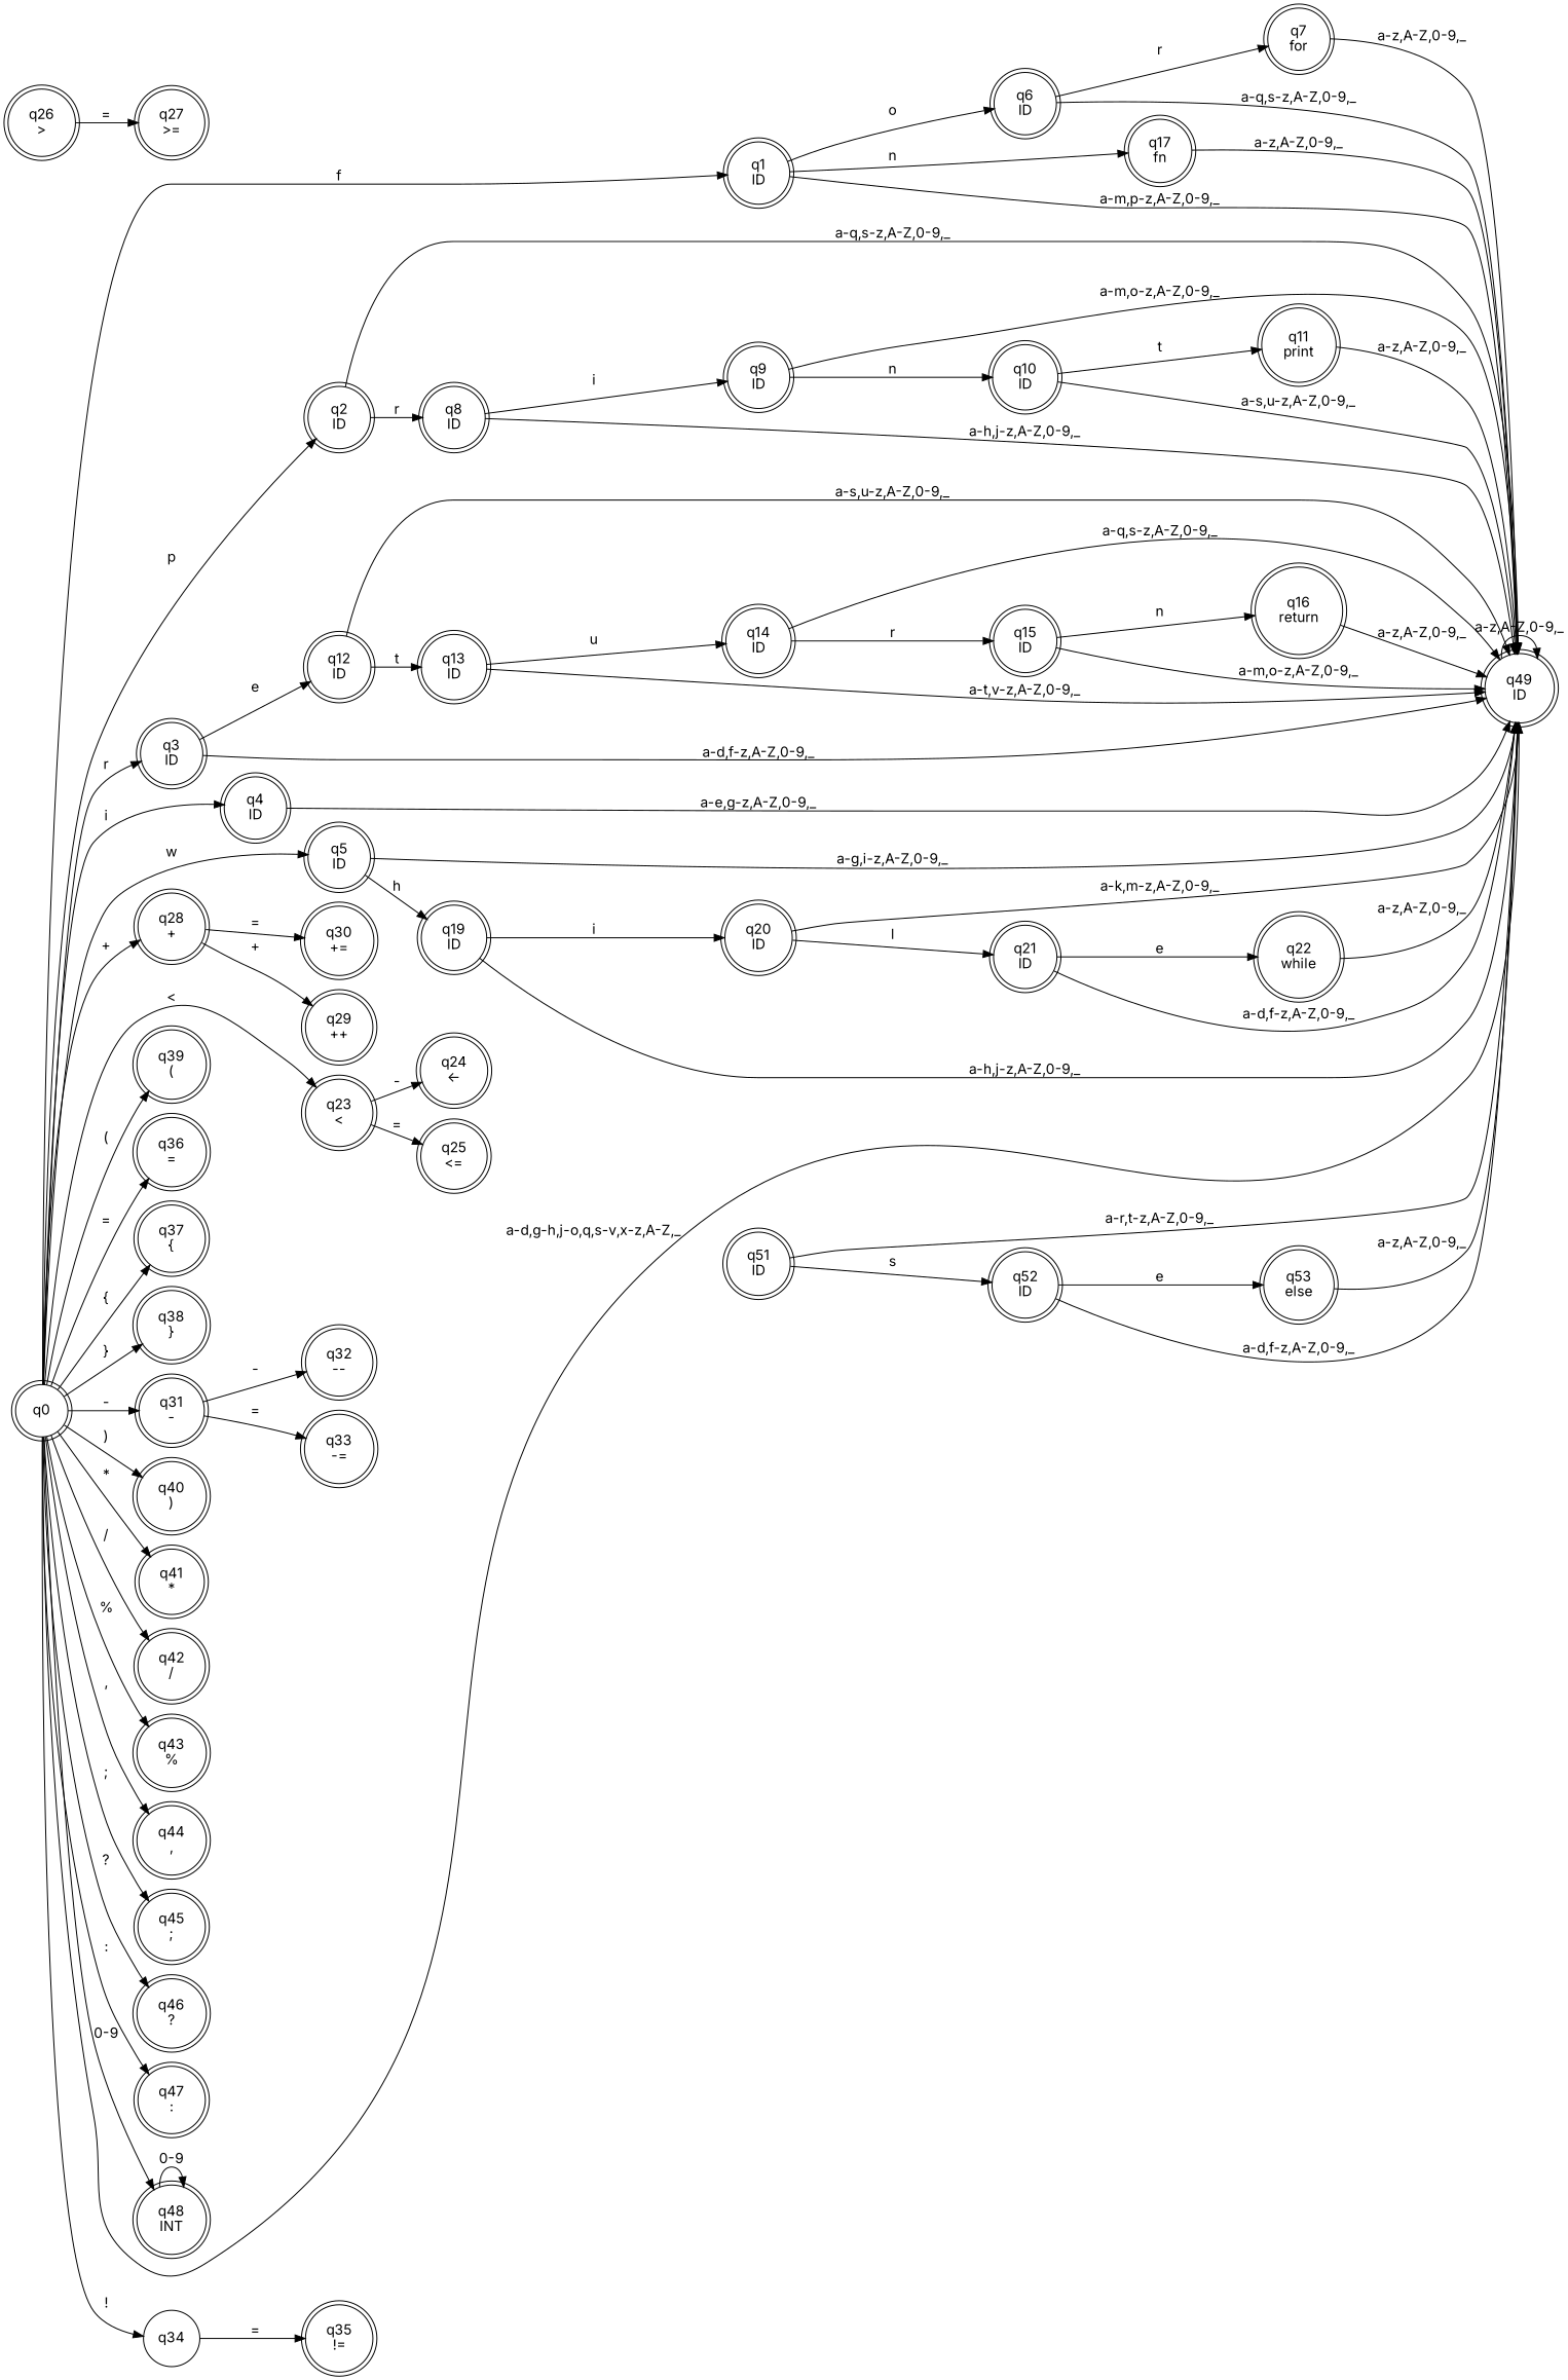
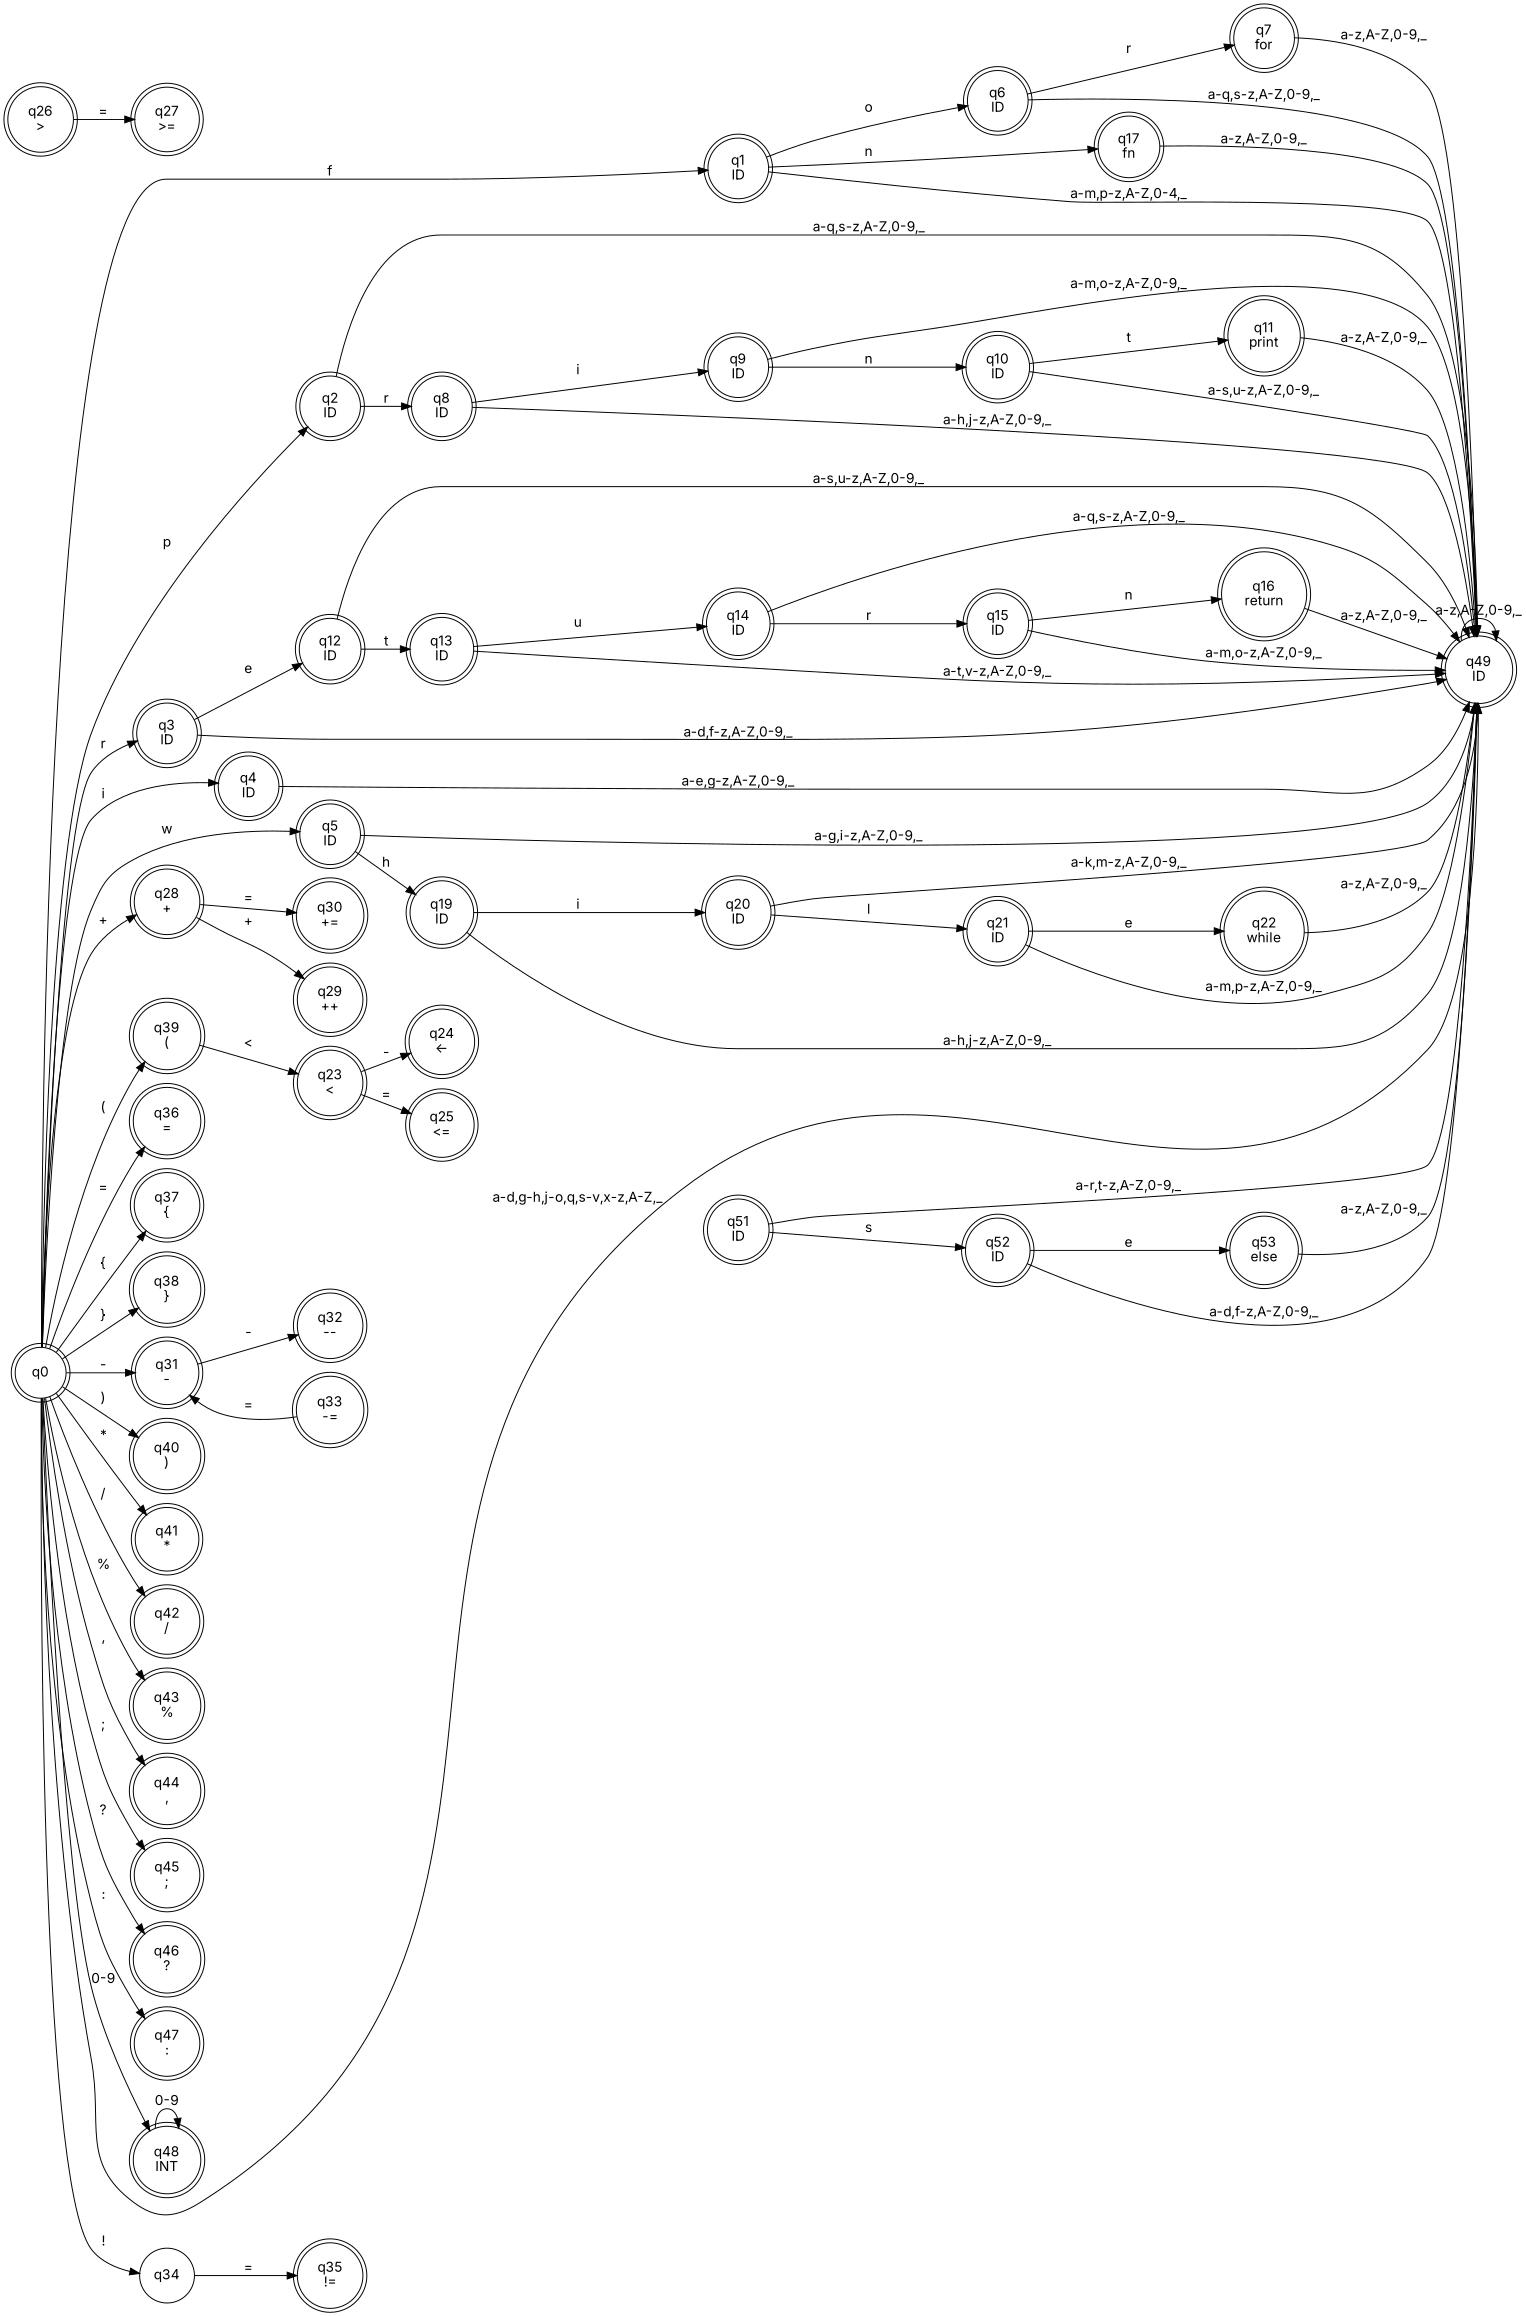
  digraph {
    fontname=Inter
    rankdir=LR
    node [fontname=Inter shape=doublecircle]
    edge [fontname=Inter]
    q0
    "q1\nID"
    "q2\nID"
    "q3\nID"
    "q4\nID"
    "q5\nID"
    "q23\n<"
    "q28\n+"
    "q31\n-"
    "q36\n="
    "q37\n{"
    "q38\n}"
    "q39\n("
    "q40\n)"
    "q41\n*"
    "q42\n/"
    "q43\n%"
    "q44\n,"
    "q45\n;"
    "q46\n?"
    "q47\n:"
    "q48\nINT"
    "q49\nID"
    q34 [shape=circle]
    "q6\nID"
    "q17\nfn"
    "q8\nID"
    "q12\nID"
    "q19\nID"
    "q24\n<-"
    "q25\n<="
    "q26\n>"
    "q27\n>="
    "q29\n++"
    "q30\n+="
    "q32\n--"
    "q33\n-="
    "q35\n!="
    "q7\nfor"
    "q9\nID"
    "q13\nID"
    "q20\nID"
    "q10\nID"
    "q11\nprint"
    "q14\nID"
    "q15\nID"
    "q16\nreturn"
    "q21\nID"
    "q22\nwhile"
    "q51\nID"
    "q52\nID"
    "q53\nelse"
    q0 -> "q1\nID" [label=f]
    q0 -> "q2\nID" [label=p]
    q0 -> "q3\nID" [label=r]
    q0 -> "q4\nID" [label=i]
    q0 -> "q5\nID" [label=w]
-   q0 -> "q23\n<" [label="<"]
+   "q39\n(" -> "q23\n<" [label="<"]
    q0 -> "q28\n+" [label="+"]
    q0 -> "q31\n-" [label="-"]
    q0 -> "q36\n=" [label="="]
    q0 -> "q37\n{" [label="{"]
    q0 -> "q38\n}" [label="}"]
    q0 -> "q39\n(" [label="("]
    q0 -> "q40\n)" [label=")"]
    q0 -> "q41\n*" [label="*"]
    q0 -> "q42\n/" [label="/"]
    q0 -> "q43\n%" [label="%"]
    q0 -> "q44\n," [label=","]
    q0 -> "q45\n;" [label=";"]
    q0 -> "q46\n?" [label="?"]
    q0 -> "q47\n:" [label=":"]
    q0 -> "q48\nINT" [label="0-9"]
    q0 -> "q49\nID" [label="a-d,g-h,j-o,q,s-v,x-z,A-Z,_"]
    q0 -> q34 [label="!"]
-   "q1\nID" -> "q49\nID" [label="a-m,p-z,A-Z,0-9,_"]
+   "q1\nID" -> "q49\nID" [label="a-m,p-z,A-Z,0-4,_"]
    "q1\nID" -> "q6\nID" [label=o]
    "q1\nID" -> "q17\nfn" [label=n]
    "q2\nID" -> "q49\nID" [label="a-q,s-z,A-Z,0-9,_"]
    "q2\nID" -> "q8\nID" [label=r]
    "q3\nID" -> "q49\nID" [label="a-d,f-z,A-Z,0-9,_"]
    "q3\nID" -> "q12\nID" [label=e]
    "q4\nID" -> "q49\nID" [label="a-e,g-z,A-Z,0-9,_"]
    "q5\nID" -> "q49\nID" [label="a-g,i-z,A-Z,0-9,_"]
    "q5\nID" -> "q19\nID" [label=h]
    "q23\n<" -> "q24\n<-" [label="-"]
    "q23\n<" -> "q25\n<=" [label="="]
    "q28\n+" -> "q29\n++" [label="+"]
    "q28\n+" -> "q30\n+=" [label="="]
    "q31\n-" -> "q32\n--" [label="-"]
-   "q31\n-" -> "q33\n-=" [label="="]
+   "q33\n-=" -> "q31\n-" [label="="]
    "q48\nINT" -> "q48\nINT" [label="0-9"]
    "q49\nID" -> "q49\nID" [label="a-z,A-Z,0-9,_"]
    q34 -> "q35\n!=" [label="="]
    "q6\nID" -> "q49\nID" [label="a-q,s-z,A-Z,0-9,_"]
    "q6\nID" -> "q7\nfor" [label=r]
    "q17\nfn" -> "q49\nID" [label="a-z,A-Z,0-9,_"]
    "q8\nID" -> "q49\nID" [label="a-h,j-z,A-Z,0-9,_"]
    "q8\nID" -> "q9\nID" [label=i]
    "q12\nID" -> "q49\nID" [label="a-s,u-z,A-Z,0-9,_"]
    "q12\nID" -> "q13\nID" [label=t]
    "q19\nID" -> "q49\nID" [label="a-h,j-z,A-Z,0-9,_"]
    "q19\nID" -> "q20\nID" [label=i]
    "q26\n>" -> "q27\n>=" [label="="]
    "q7\nfor" -> "q49\nID" [label="a-z,A-Z,0-9,_"]
    "q9\nID" -> "q49\nID" [label="a-m,o-z,A-Z,0-9,_"]
    "q9\nID" -> "q10\nID" [label=n]
    "q13\nID" -> "q49\nID" [label="a-t,v-z,A-Z,0-9,_"]
    "q13\nID" -> "q14\nID" [label=u]
    "q20\nID" -> "q49\nID" [label="a-k,m-z,A-Z,0-9,_"]
    "q20\nID" -> "q21\nID" [label=l]
    "q10\nID" -> "q49\nID" [label="a-s,u-z,A-Z,0-9,_"]
    "q10\nID" -> "q11\nprint" [label=t]
    "q11\nprint" -> "q49\nID" [label="a-z,A-Z,0-9,_"]
    "q14\nID" -> "q49\nID" [label="a-q,s-z,A-Z,0-9,_"]
    "q14\nID" -> "q15\nID" [label=r]
    "q15\nID" -> "q49\nID" [label="a-m,o-z,A-Z,0-9,_"]
    "q15\nID" -> "q16\nreturn" [label=n]
    "q16\nreturn" -> "q49\nID" [label="a-z,A-Z,0-9,_"]
-   "q21\nID" -> "q49\nID" [label="a-d,f-z,A-Z,0-9,_"]
+   "q21\nID" -> "q49\nID" [label="a-m,p-z,A-Z,0-9,_"]
    "q21\nID" -> "q22\nwhile" [label=e]
    "q22\nwhile" -> "q49\nID" [label="a-z,A-Z,0-9,_"]
    "q51\nID" -> "q49\nID" [label="a-r,t-z,A-Z,0-9,_"]
    "q51\nID" -> "q52\nID" [label=s]
    "q52\nID" -> "q49\nID" [label="a-d,f-z,A-Z,0-9,_"]
    "q52\nID" -> "q53\nelse" [label=e]
    "q53\nelse" -> "q49\nID" [label="a-z,A-Z,0-9,_"]
  }
